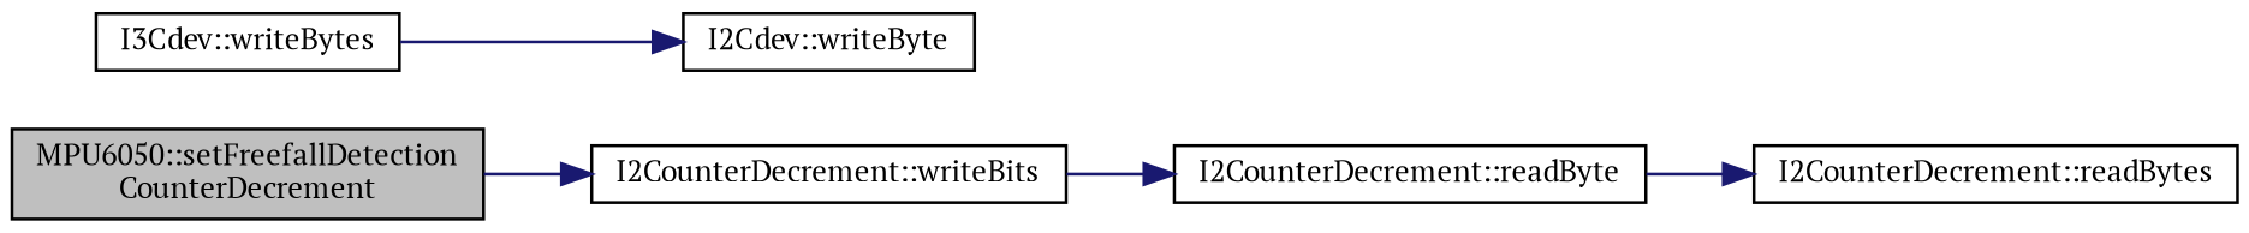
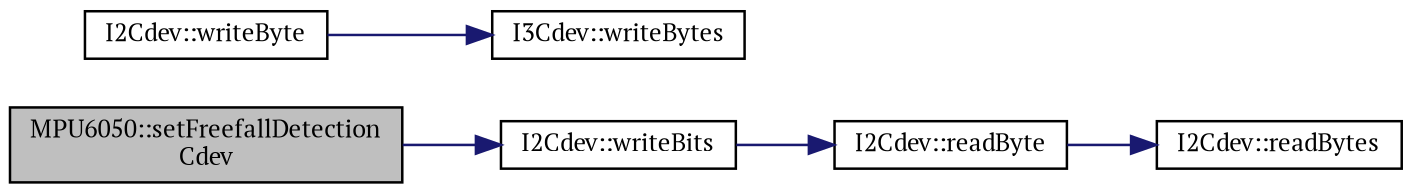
  digraph {
    fontname="PT Serif"
    rankdir=LR
    node [color=black fillcolor=white fontname="PT Serif" fontsize=10 shape=record style=filled]
    edge [color=midnightblue fontname="PT Serif" fontsize=10 labelfontname=Helvetica labelfontsize=10 style=solid]
-   n1 [fillcolor=grey75 fontcolor=black height=0.2 label="MPU6050::setFreefallDetection\lCounterDecrement" width=0.4]
-   n2 [height=0.2 label="I2CounterDecrement::writeBits" width=0.4]
-   n3 [height=0.2 label="I2CounterDecrement::readByte" width=0.4]
-   n4 [height=0.2 label="I2CounterDecrement::readBytes" width=0.4]
+   n1 [fillcolor=grey75 fontcolor=black height=0.2 label="MPU6050::setFreefallDetection\lCdev" width=0.4]
+   n2 [height=0.2 label="I2Cdev::writeBits" width=0.4]
+   n3 [height=0.2 label="I2Cdev::readByte" width=0.4]
+   n4 [height=0.2 label="I2Cdev::readBytes" width=0.4]
    n5 [height=0.2 label="I2Cdev::writeByte" width=0.4]
    n6 [height=0.2 label="I3Cdev::writeBytes" width=0.4]
    n1 -> n2
    n2 -> n3
    n3 -> n4
-   n6 -> n5
+   n5 -> n6
  }
